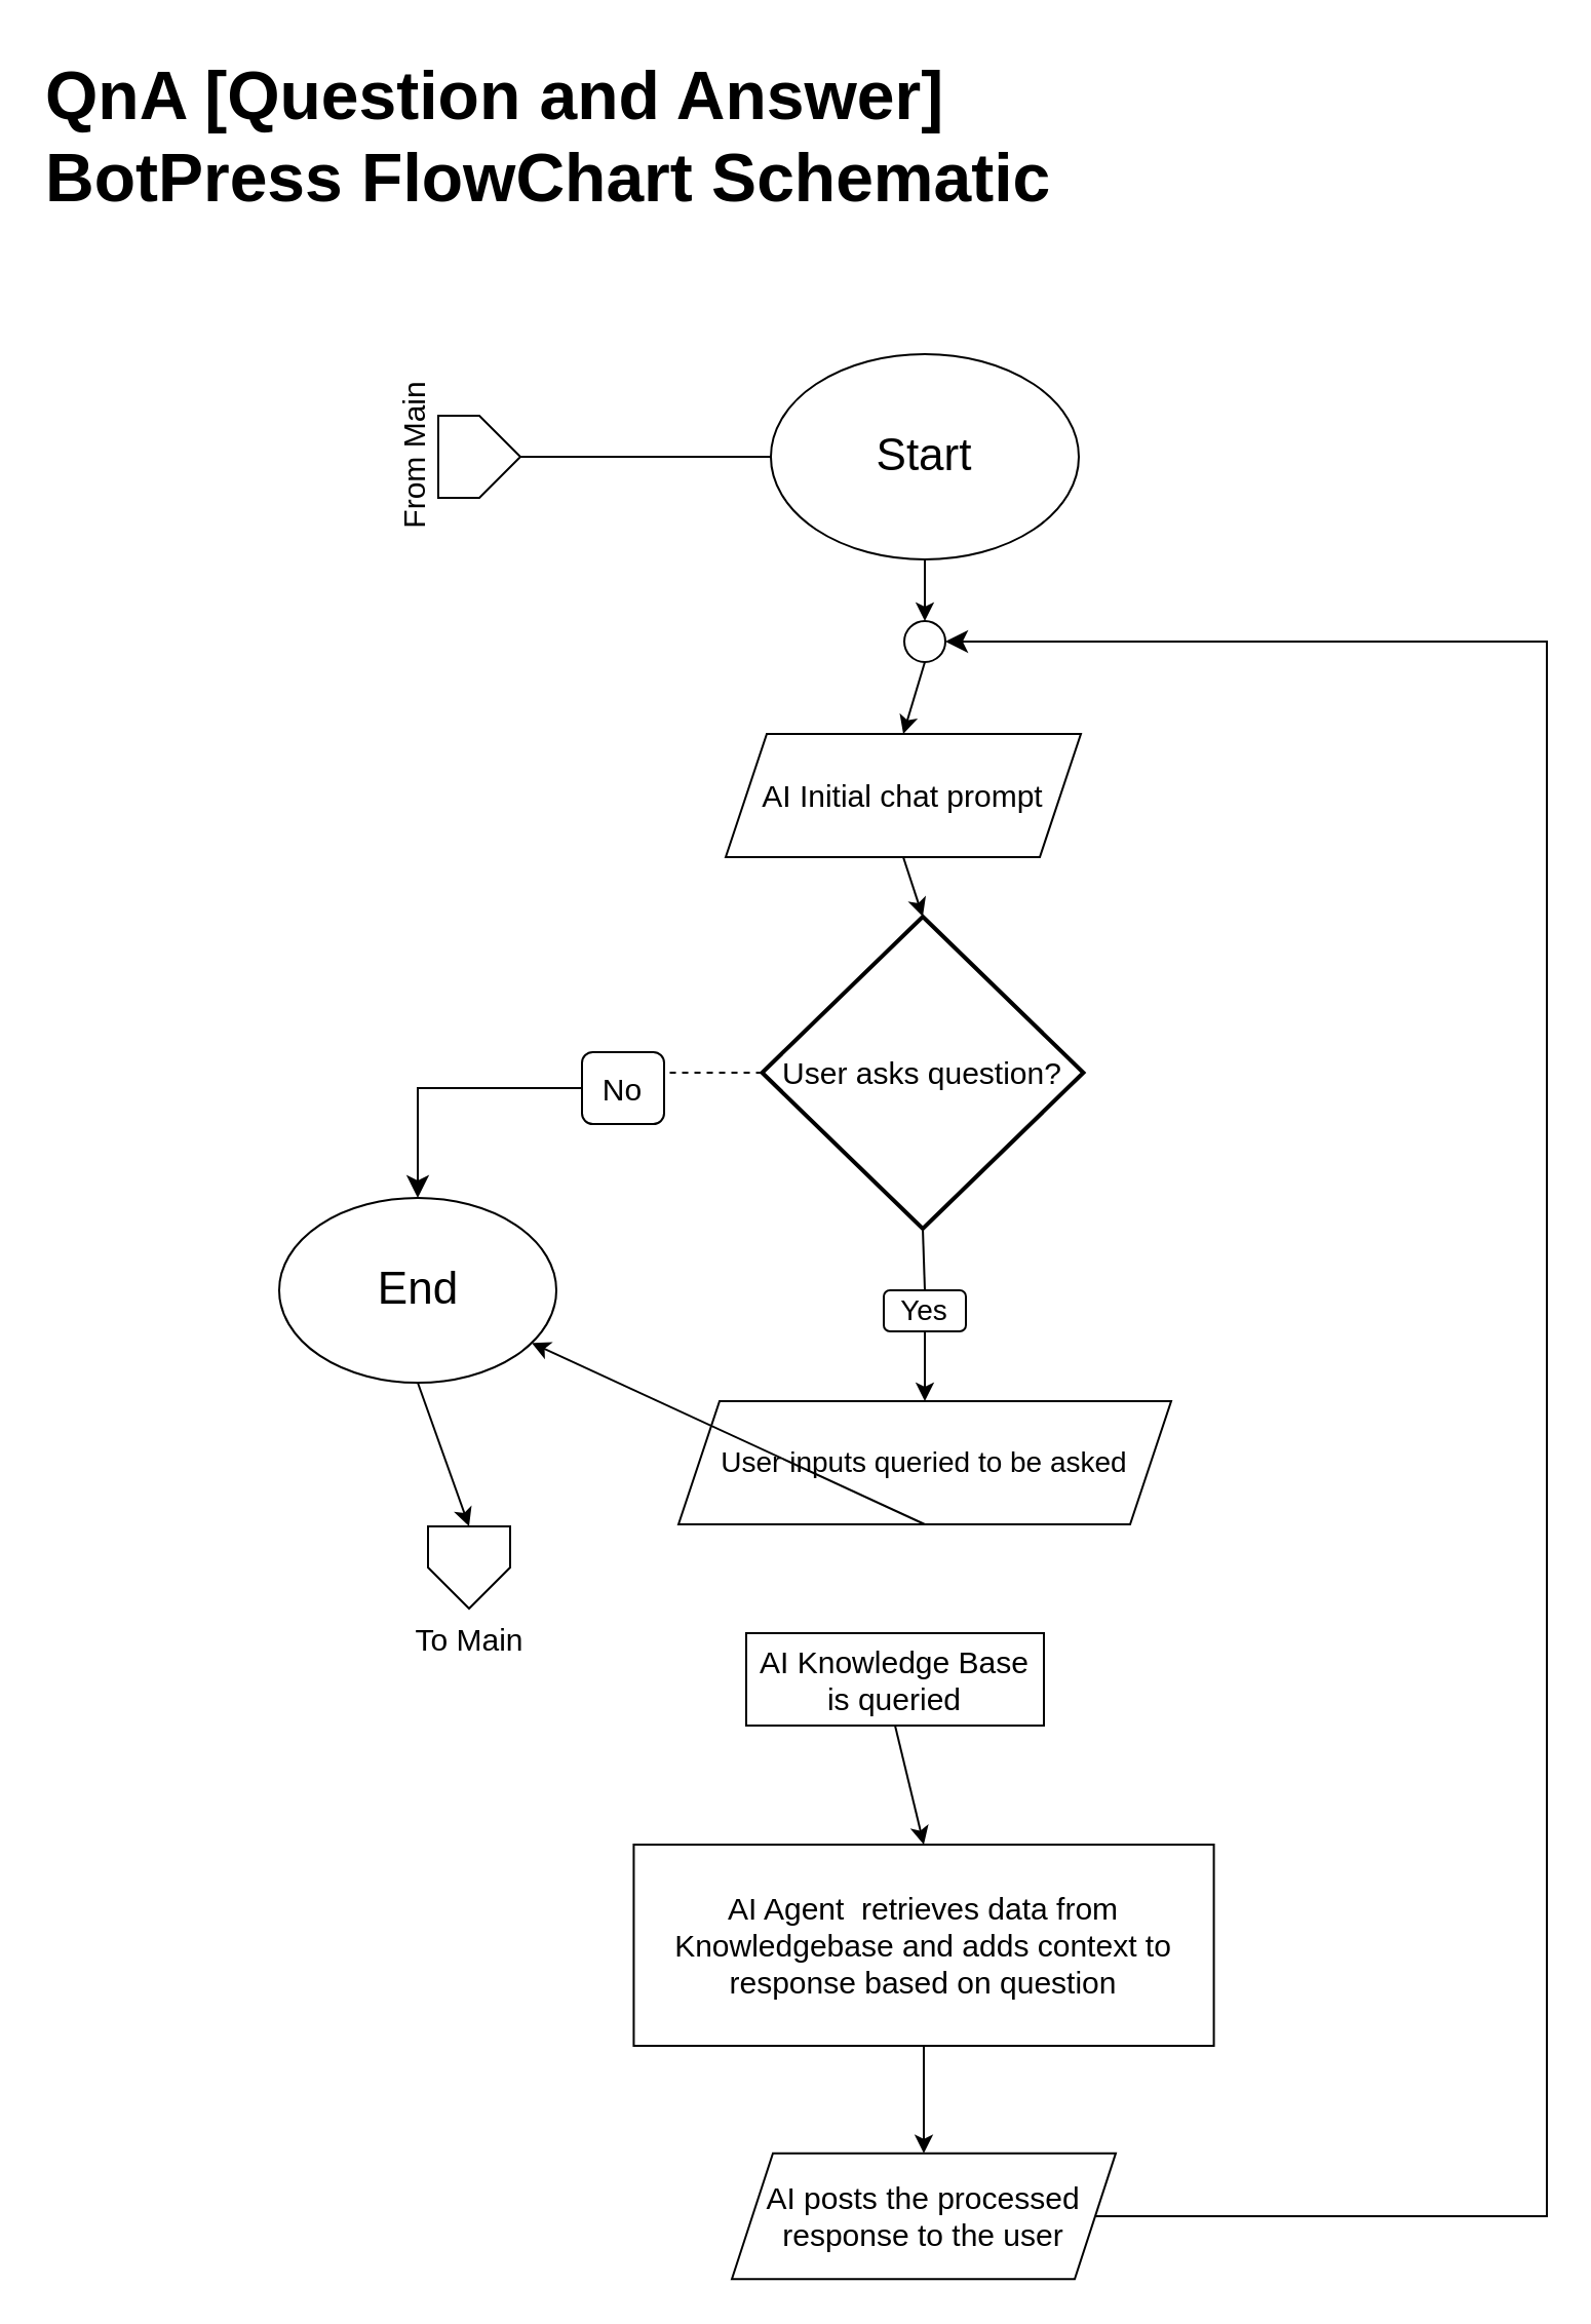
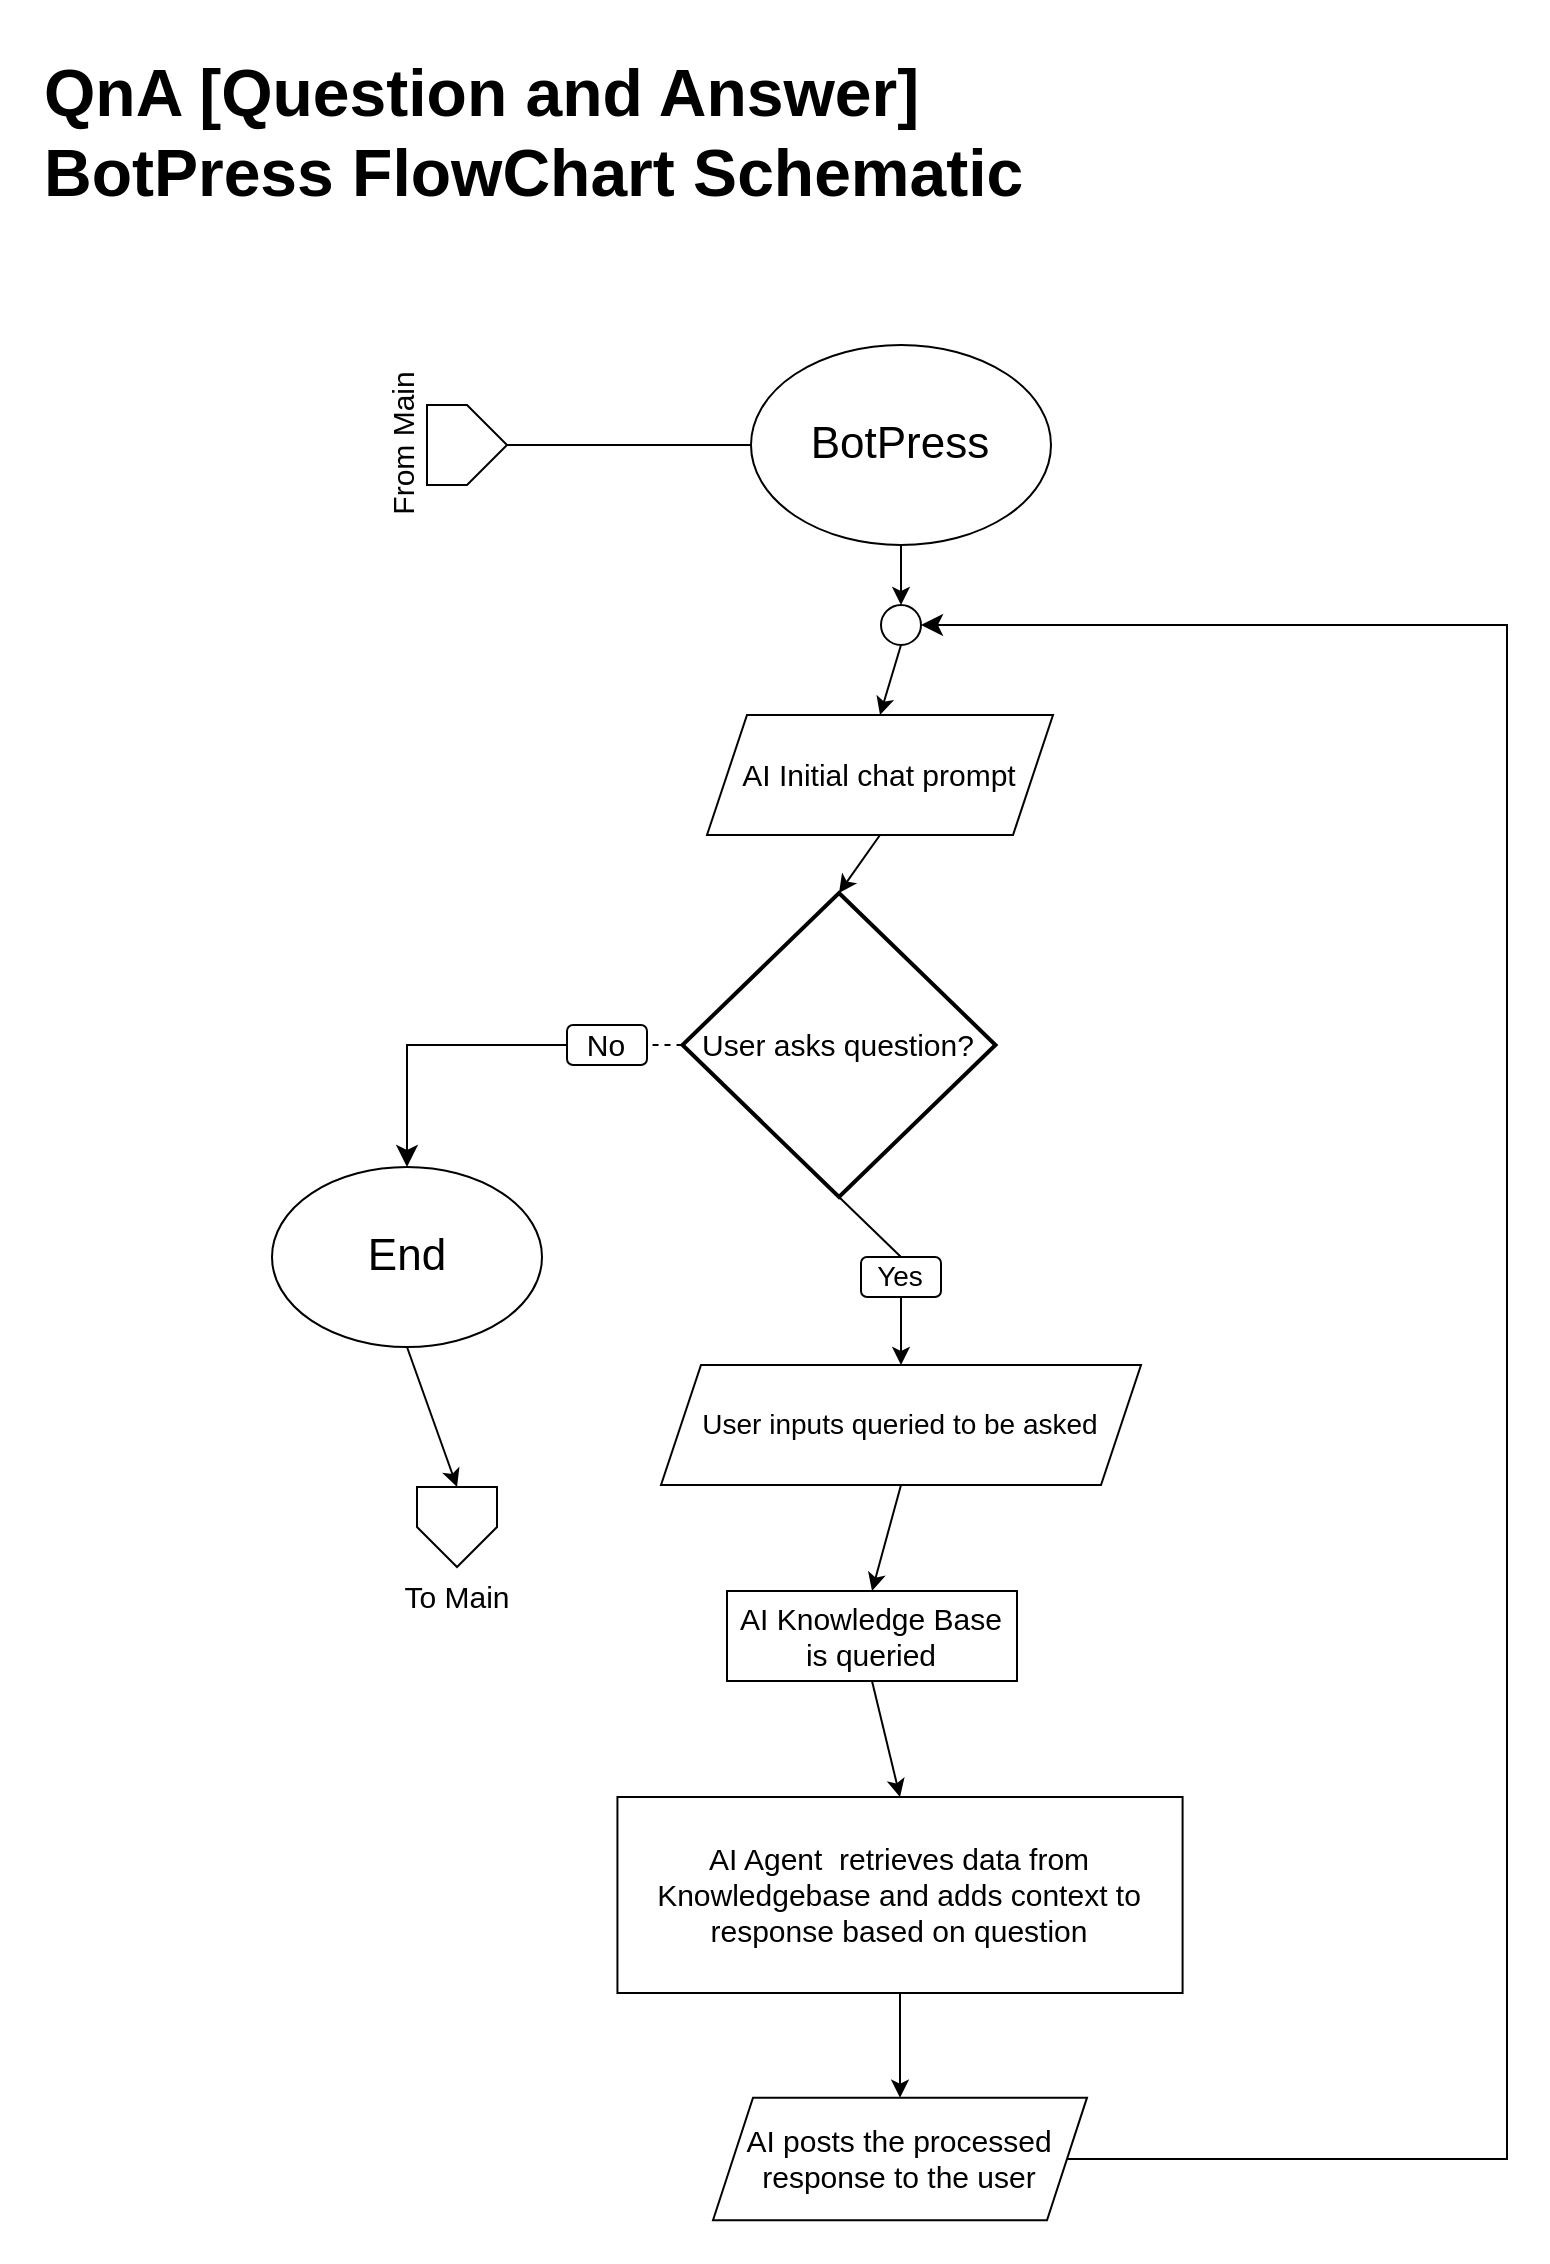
  <mxCell id="0" />
  <mxCell id="1" parent="0" />
  <mxCell id="2" value="&lt;h1 style=&quot;margin-top: 0px; font-size: 33px;&quot;&gt;QnA [Question and Answer] BotPress FlowChart Schematic&lt;/h1&gt;" style="text;html=1;whiteSpace=wrap;overflow=hidden;rounded=0;fontSize=33;" parent="1" vertex="1"><mxGeometry x="20" y="20" width="493" height="100" as="geometry" /></mxCell>
- <mxCell id="3" value="Start" style="ellipse;whiteSpace=wrap;html=1;fontSize=22;" parent="1" vertex="1"><mxGeometry x="375" y="172" width="150" height="100" as="geometry" /></mxCell>
+ <mxCell id="3" value="BotPress" style="ellipse;whiteSpace=wrap;html=1;fontSize=22;" parent="1" vertex="1"><mxGeometry x="375" y="172" width="150" height="100" as="geometry" /></mxCell>
  <mxCell id="4" value="" style="ellipse;whiteSpace=wrap;html=1;aspect=fixed;" parent="1" vertex="1"><mxGeometry x="440" y="302" width="20" height="20" as="geometry" /></mxCell>
  <mxCell id="5" value="User inputs queried to be asked" style="shape=parallelogram;perimeter=parallelogramPerimeter;whiteSpace=wrap;html=1;fixedSize=1;fontSize=14;" parent="1" vertex="1"><mxGeometry x="330" y="682" width="240" height="60" as="geometry" /></mxCell>
  <mxCell id="6" value="AI Initial chat prompt" style="shape=parallelogram;perimeter=parallelogramPerimeter;whiteSpace=wrap;html=1;fixedSize=1;fontSize=15;" parent="1" vertex="1"><mxGeometry x="353" y="357" width="173" height="60" as="geometry" /></mxCell>
  <mxCell id="7" value="AI Knowledge Base is queried" style="rounded=0;whiteSpace=wrap;html=1;fontSize=15;" parent="1" vertex="1"><mxGeometry x="363" y="795" width="145" height="45" as="geometry" /></mxCell>
  <mxCell id="8" value="End" style="ellipse;whiteSpace=wrap;html=1;fontSize=22;" parent="1" vertex="1"><mxGeometry x="135.5" y="583" width="135" height="90" as="geometry" /></mxCell>
  <mxCell id="9" value="To Main" style="verticalLabelPosition=bottom;verticalAlign=top;html=1;shape=offPageConnector;rounded=0;size=0.5;fontSize=15;" parent="1" vertex="1"><mxGeometry x="208" y="743" width="40" height="40" as="geometry" /></mxCell>
- <mxCell id="10" value="User asks question?" style="strokeWidth=2;html=1;shape=mxgraph.flowchart.decision;whiteSpace=wrap;fontSize=15;" parent="1" vertex="1"><mxGeometry x="370.76" y="446" width="156.47" height="152" as="geometry" /></mxCell>
+ <mxCell id="10" value="User asks question?" style="strokeWidth=2;html=1;shape=mxgraph.flowchart.decision;whiteSpace=wrap;fontSize=15;" parent="1" vertex="1"><mxGeometry x="340.76" y="446" width="156.47" height="152" as="geometry" /></mxCell>
  <mxCell id="11" value="From Main" style="verticalLabelPosition=top;verticalAlign=bottom;html=1;shape=offPageConnector;rounded=0;size=0.5;rotation=-90;labelPosition=center;align=center;fontSize=15;" parent="1" vertex="1"><mxGeometry x="213" y="202" width="40" height="40" as="geometry" /></mxCell>
  <mxCell id="12" value="&lt;font style=&quot;font-size: 15px;&quot;&gt;AI Agent&amp;nbsp; retrieves data from Knowledgebase and adds context to response based on question&lt;/font&gt;" style="rounded=0;whiteSpace=wrap;html=1;" parent="1" vertex="1"><mxGeometry x="308.22" y="898" width="282.57" height="98" as="geometry" /></mxCell>
  <mxCell id="13" value="AI posts the processed response to the user" style="shape=parallelogram;perimeter=parallelogramPerimeter;whiteSpace=wrap;html=1;fixedSize=1;fontSize=15;" parent="1" vertex="1"><mxGeometry x="356" y="1048.34" width="187" height="61.31" as="geometry" /></mxCell>
  <mxCell id="14" value="" style="endArrow=classic;html=1;rounded=0;exitX=0.5;exitY=1;exitDx=0;exitDy=0;entryX=0.5;entryY=0;entryDx=0;entryDy=0;" parent="1" source="3" target="4" edge="1"><mxGeometry width="50" height="50" relative="1" as="geometry"><mxPoint x="413" y="623" as="sourcePoint" /><mxPoint x="463" y="573" as="targetPoint" /></mxGeometry></mxCell>
  <mxCell id="15" value="" style="endArrow=classic;html=1;rounded=0;exitX=0.5;exitY=1;exitDx=0;exitDy=0;entryX=0.5;entryY=0;entryDx=0;entryDy=0;" parent="1" source="4" target="6" edge="1"><mxGeometry width="50" height="50" relative="1" as="geometry"><mxPoint x="413" y="623" as="sourcePoint" /><mxPoint x="463" y="573" as="targetPoint" /></mxGeometry></mxCell>
  <mxCell id="16" value="" style="endArrow=classic;html=1;rounded=0;exitX=0.5;exitY=1;exitDx=0;exitDy=0;entryX=0.5;entryY=0;entryDx=0;entryDy=0;entryPerimeter=0;" parent="1" source="6" target="10" edge="1"><mxGeometry width="50" height="50" relative="1" as="geometry"><mxPoint x="413" y="623" as="sourcePoint" /><mxPoint x="453" y="453" as="targetPoint" /></mxGeometry></mxCell>
  <mxCell id="17" value="" style="endArrow=classic;html=1;rounded=0;exitX=0.5;exitY=1;exitDx=0;exitDy=0;exitPerimeter=0;entryX=0.5;entryY=0;entryDx=0;entryDy=0;" parent="1" source="25" target="5" edge="1"><mxGeometry width="50" height="50" relative="1" as="geometry"><mxPoint x="413" y="623" as="sourcePoint" /><mxPoint x="463" y="573" as="targetPoint" /></mxGeometry></mxCell>
- <mxCell id="18" value="" style="endArrow=classic;html=1;rounded=0;exitX=0.5;exitY=1;exitDx=0;exitDy=0;" parent="1" source="5" target="8" edge="1"><mxGeometry width="50" height="50" relative="1" as="geometry"><mxPoint x="413" y="675" as="sourcePoint" /><mxPoint x="463" y="625" as="targetPoint" /></mxGeometry></mxCell>
+ <mxCell id="18" value="" style="endArrow=classic;html=1;rounded=0;exitX=0.5;exitY=1;exitDx=0;exitDy=0;entryX=0.5;entryY=0;entryDx=0;entryDy=0;" parent="1" source="5" target="7" edge="1"><mxGeometry width="50" height="50" relative="1" as="geometry"><mxPoint x="413" y="675" as="sourcePoint" /><mxPoint x="463" y="625" as="targetPoint" /></mxGeometry></mxCell>
  <mxCell id="19" value="" style="endArrow=classic;html=1;rounded=0;exitX=0.5;exitY=1;exitDx=0;exitDy=0;entryX=0.5;entryY=0;entryDx=0;entryDy=0;" parent="1" source="7" target="12" edge="1"><mxGeometry width="50" height="50" relative="1" as="geometry"><mxPoint x="413" y="679" as="sourcePoint" /><mxPoint x="463" y="629" as="targetPoint" /></mxGeometry></mxCell>
  <mxCell id="20" value="" style="endArrow=classic;html=1;rounded=0;exitX=0.5;exitY=1;exitDx=0;exitDy=0;entryX=0.5;entryY=0;entryDx=0;entryDy=0;" parent="1" source="12" target="13" edge="1"><mxGeometry width="50" height="50" relative="1" as="geometry"><mxPoint x="413" y="1097" as="sourcePoint" /><mxPoint x="463" y="1047" as="targetPoint" /></mxGeometry></mxCell>
  <mxCell id="21" value="" style="endArrow=none;html=1;rounded=0;exitX=0.5;exitY=1;exitDx=0;exitDy=0;entryX=0;entryY=0.5;entryDx=0;entryDy=0;" parent="1" source="11" target="3" edge="1"><mxGeometry width="50" height="50" relative="1" as="geometry"><mxPoint x="413" y="453" as="sourcePoint" /><mxPoint x="463" y="403" as="targetPoint" /></mxGeometry></mxCell>
  <mxCell id="22" value="" style="edgeStyle=segmentEdgeStyle;endArrow=classic;html=1;curved=0;rounded=0;endSize=8;startSize=8;exitX=0;exitY=0.5;exitDx=0;exitDy=0;exitPerimeter=0;entryX=0.5;entryY=0;entryDx=0;entryDy=0;" parent="1" source="27" target="8" edge="1"><mxGeometry width="50" height="50" relative="1" as="geometry"><mxPoint x="413" y="453" as="sourcePoint" /><mxPoint x="463" y="403" as="targetPoint" /></mxGeometry></mxCell>
  <mxCell id="23" value="" style="endArrow=classic;html=1;rounded=0;exitX=0.5;exitY=1;exitDx=0;exitDy=0;entryX=0.5;entryY=0;entryDx=0;entryDy=0;" parent="1" source="8" target="9" edge="1"><mxGeometry width="50" height="50" relative="1" as="geometry"><mxPoint x="413" y="453" as="sourcePoint" /><mxPoint x="463" y="403" as="targetPoint" /></mxGeometry></mxCell>
  <mxCell id="24" value="" style="edgeStyle=elbowEdgeStyle;elbow=horizontal;endArrow=classic;html=1;curved=0;rounded=0;endSize=8;startSize=8;entryX=1;entryY=0.5;entryDx=0;entryDy=0;exitX=1;exitY=0.5;exitDx=0;exitDy=0;" parent="1" source="13" target="4" edge="1"><mxGeometry width="50" height="50" relative="1" as="geometry"><mxPoint x="573" y="973" as="sourcePoint" /><mxPoint x="463" y="603" as="targetPoint" /><Array as="points"><mxPoint x="753" y="663" /></Array></mxGeometry></mxCell>
  <mxCell id="25" value="Yes" style="rounded=1;whiteSpace=wrap;html=1;fontSize=14;" vertex="1" parent="1"><mxGeometry x="430" y="628" width="40" height="20" as="geometry" /></mxCell>
  <mxCell id="26" value="" style="edgeStyle=segmentEdgeStyle;endArrow=classic;html=1;curved=0;rounded=0;endSize=8;startSize=8;exitX=0;exitY=0.5;exitDx=0;exitDy=0;exitPerimeter=0;entryX=0.5;entryY=0;entryDx=0;entryDy=0;dashed=1;" edge="1" parent="1" source="10" target="27"><mxGeometry width="50" height="50" relative="1" as="geometry"><mxPoint x="379" y="522" as="sourcePoint" /><mxPoint x="203" y="583" as="targetPoint" /></mxGeometry></mxCell>
- <mxCell id="27" value="No" style="rounded=1;whiteSpace=wrap;html=1;fontSize=15;" vertex="1" parent="1"><mxGeometry x="283" y="512" width="40" height="35" as="geometry" /></mxCell>
+ <mxCell id="27" value="No" style="rounded=1;whiteSpace=wrap;html=1;fontSize=15;" vertex="1" parent="1"><mxGeometry x="283" y="512" width="40" height="20" as="geometry" /></mxCell>
  <mxCell id="28" value="" style="endArrow=none;html=1;rounded=0;entryX=0.5;entryY=1;entryDx=0;entryDy=0;entryPerimeter=0;exitX=0.5;exitY=0;exitDx=0;exitDy=0;" edge="1" parent="1" source="25" target="10"><mxGeometry width="50" height="50" relative="1" as="geometry"><mxPoint x="433" y="748" as="sourcePoint" /><mxPoint x="483" y="698" as="targetPoint" /></mxGeometry></mxCell>
